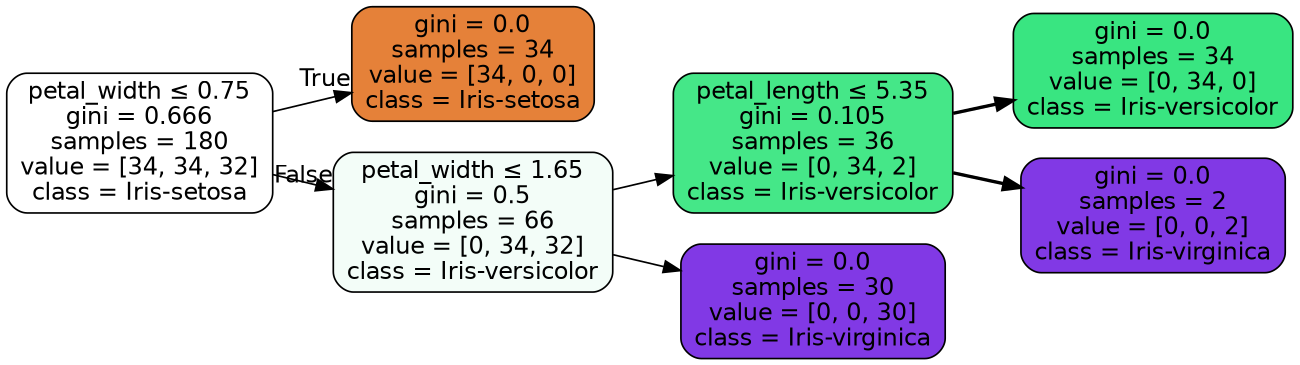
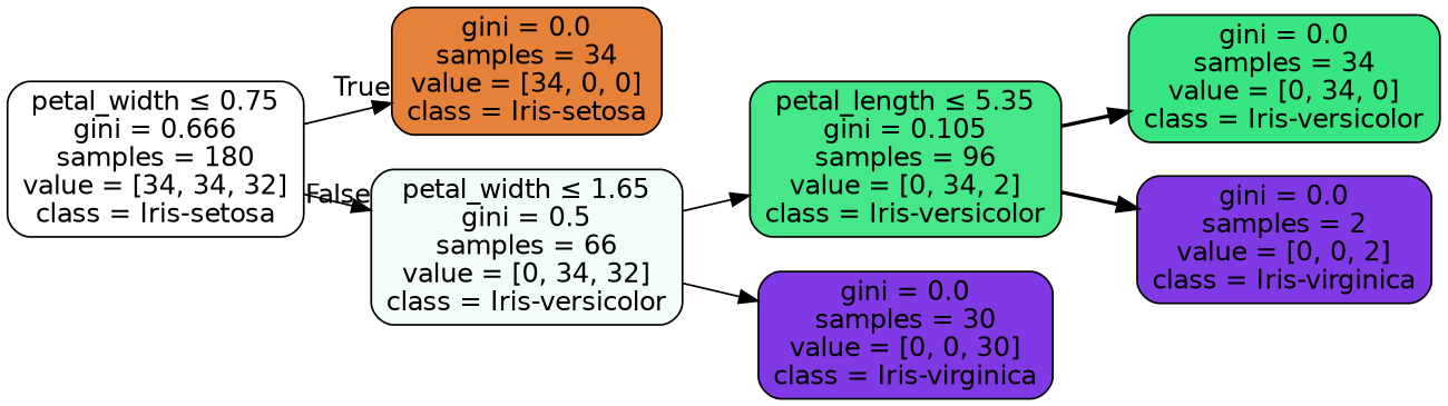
  digraph {
    rankdir=LR
    node [color=black fillcolor="#8139e5" fontname=helvetica shape=box style="filled, rounded"]
    edge [fontname=helvetica style=solid]
    n1 [fillcolor="#ffffff" label=<petal_width &le; 0.75<br/>gini = 0.666<br/>samples = 180<br/>value = [34, 34, 32]<br/>class = Iris-setosa>]
    n2 [fillcolor="#e58139" label=<gini = 0.0<br/>samples = 34<br/>value = [34, 0, 0]<br/>class = Iris-setosa>]
    n3 [fillcolor="#f3fdf8" label=<petal_width &le; 1.65<br/>gini = 0.5<br/>samples = 66<br/>value = [0, 34, 32]<br/>class = Iris-versicolor>]
-   n4 [fillcolor="#45e788" label=<petal_length &le; 5.35<br/>gini = 0.105<br/>samples = 36<br/>value = [0, 34, 2]<br/>class = Iris-versicolor>]
+   n4 [fillcolor="#45e788" label=<petal_length &le; 5.35<br/>gini = 0.105<br/>samples = 96<br/>value = [0, 34, 2]<br/>class = Iris-versicolor>]
    n5 [label=<gini = 0.0<br/>samples = 30<br/>value = [0, 0, 30]<br/>class = Iris-virginica>]
    n6 [fillcolor="#39e581" label=<gini = 0.0<br/>samples = 34<br/>value = [0, 34, 0]<br/>class = Iris-versicolor>]
    n7 [label=<gini = 0.0<br/>samples = 2<br/>value = [0, 0, 2]<br/>class = Iris-virginica>]
    n1 -> n2 [headlabel=True labelangle=45 labeldistance=2.5]
    n1 -> n3 [headlabel=False labelangle=-45 labeldistance=2.5]
    n3 -> n4
    n3 -> n5
    n4 -> n6 [style=bold]
    n4 -> n7 [style=bold]
  }
